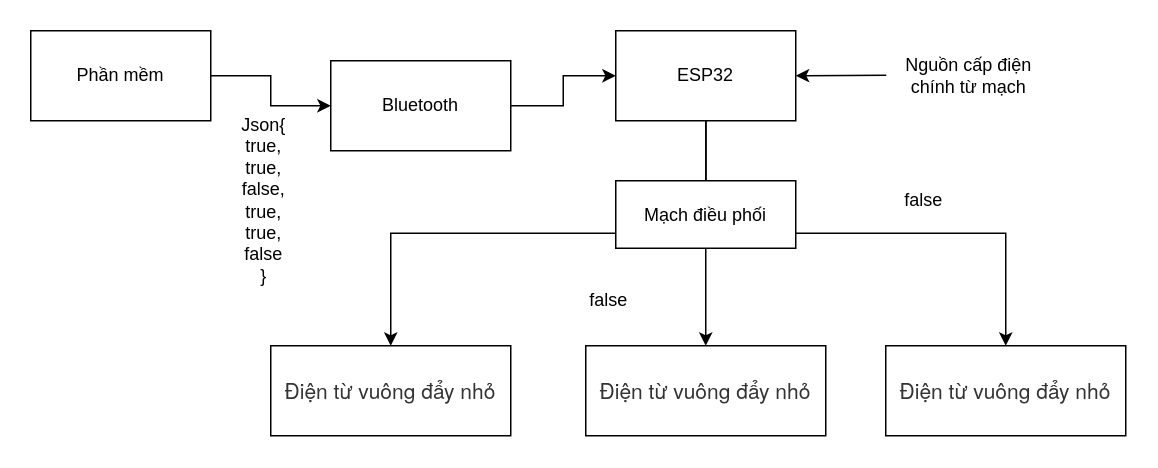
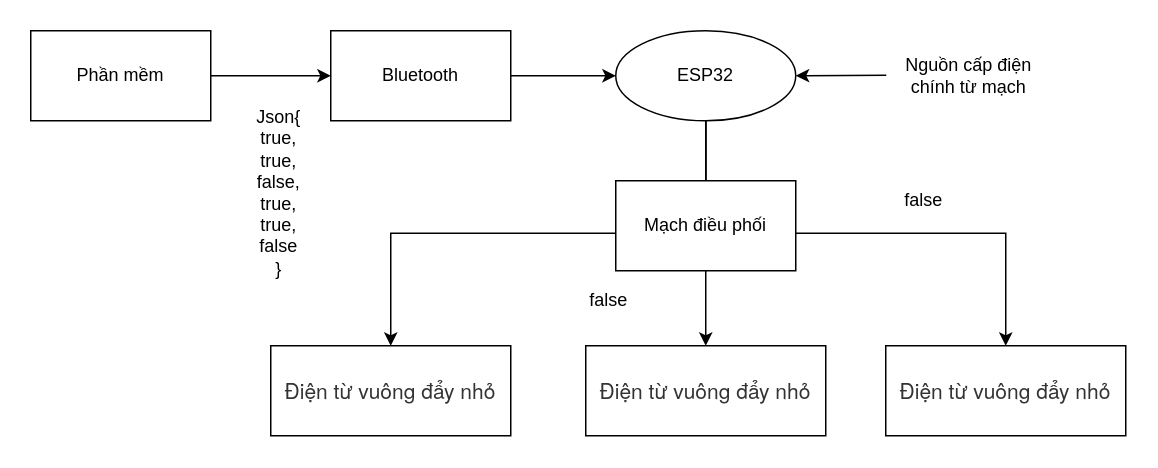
  <mxCell id="0" />
  <mxCell id="1" parent="0" />
  <mxCell id="2" style="edgeStyle=orthogonalEdgeStyle;rounded=0;orthogonalLoop=1;jettySize=auto;html=1;exitX=0.5;exitY=1;exitDx=0;exitDy=0;" parent="1" source="5" target="7" edge="1"><mxGeometry relative="1" as="geometry" /></mxCell>
  <mxCell id="3" style="edgeStyle=orthogonalEdgeStyle;rounded=0;orthogonalLoop=1;jettySize=auto;html=1;exitX=0.5;exitY=1;exitDx=0;exitDy=0;" parent="1" source="5" target="6" edge="1"><mxGeometry relative="1" as="geometry" /></mxCell>
  <mxCell id="4" style="edgeStyle=orthogonalEdgeStyle;rounded=0;orthogonalLoop=1;jettySize=auto;html=1;exitX=0.5;exitY=1;exitDx=0;exitDy=0;" parent="1" source="5" target="8" edge="1"><mxGeometry relative="1" as="geometry" /></mxCell>
- <mxCell id="5" value="ESP32" style="rounded=0;whiteSpace=wrap;html=1;" parent="1" vertex="1"><mxGeometry x="410" y="20" width="120" height="60" as="geometry" /></mxCell>
+ <mxCell id="5" value="ESP32" style="ellipse;whiteSpace=wrap;html=1;" parent="1" vertex="1"><mxGeometry x="410" y="20" width="120" height="60" as="geometry" /></mxCell>
  <mxCell id="6" value="&lt;span style=&quot;color: rgba(0, 0, 0, 0.8); font-family: &amp;quot;Helvetica Neue&amp;quot;, Helvetica, Arial, 文泉驛正黑, &amp;quot;WenQuanYi Zen Hei&amp;quot;, &amp;quot;Hiragino Sans GB&amp;quot;, &amp;quot;儷黑 Pro&amp;quot;, &amp;quot;LiHei Pro&amp;quot;, &amp;quot;Heiti TC&amp;quot;, 微軟正黑體, &amp;quot;Microsoft JhengHei UI&amp;quot;, &amp;quot;Microsoft JhengHei&amp;quot;, SHPBurmese, sans-serif; font-size: 14px; text-align: start; white-space-collapse: preserve; background-color: rgb(255, 255, 255);&quot;&gt;Điện từ vuông đẩy nhỏ&lt;/span&gt;" style="whiteSpace=wrap;html=1;" parent="1" vertex="1"><mxGeometry x="180" y="230" width="160" height="60" as="geometry" /></mxCell>
  <mxCell id="7" value="&lt;span style=&quot;color: rgba(0, 0, 0, 0.8); font-family: &amp;quot;Helvetica Neue&amp;quot;, Helvetica, Arial, 文泉驛正黑, &amp;quot;WenQuanYi Zen Hei&amp;quot;, &amp;quot;Hiragino Sans GB&amp;quot;, &amp;quot;儷黑 Pro&amp;quot;, &amp;quot;LiHei Pro&amp;quot;, &amp;quot;Heiti TC&amp;quot;, 微軟正黑體, &amp;quot;Microsoft JhengHei UI&amp;quot;, &amp;quot;Microsoft JhengHei&amp;quot;, SHPBurmese, sans-serif; font-size: 14px; text-align: start; white-space-collapse: preserve; background-color: rgb(255, 255, 255);&quot;&gt;Điện từ vuông đẩy nhỏ&lt;/span&gt;" style="whiteSpace=wrap;html=1;" parent="1" vertex="1"><mxGeometry x="390" y="230" width="160" height="60" as="geometry" /></mxCell>
  <mxCell id="8" value="&lt;span style=&quot;color: rgba(0, 0, 0, 0.8); font-family: &amp;quot;Helvetica Neue&amp;quot;, Helvetica, Arial, 文泉驛正黑, &amp;quot;WenQuanYi Zen Hei&amp;quot;, &amp;quot;Hiragino Sans GB&amp;quot;, &amp;quot;儷黑 Pro&amp;quot;, &amp;quot;LiHei Pro&amp;quot;, &amp;quot;Heiti TC&amp;quot;, 微軟正黑體, &amp;quot;Microsoft JhengHei UI&amp;quot;, &amp;quot;Microsoft JhengHei&amp;quot;, SHPBurmese, sans-serif; font-size: 14px; text-align: start; white-space-collapse: preserve; background-color: rgb(255, 255, 255);&quot;&gt;Điện từ vuông đẩy nhỏ&lt;/span&gt;" style="whiteSpace=wrap;html=1;" parent="1" vertex="1"><mxGeometry x="590" y="230" width="160" height="60" as="geometry" /></mxCell>
- <mxCell id="9" value="Mạch điều phối" style="rounded=0;whiteSpace=wrap;html=1;" parent="1" vertex="1"><mxGeometry x="410" y="120" width="120" height="45" as="geometry" /></mxCell>
+ <mxCell id="9" value="Mạch điều phối" style="rounded=0;whiteSpace=wrap;html=1;" parent="1" vertex="1"><mxGeometry x="410" y="120" width="120" height="60" as="geometry" /></mxCell>
  <mxCell id="10" value="Nguồn cấp điện &lt;br&gt;chính từ mạch" style="text;html=1;align=center;verticalAlign=middle;resizable=0;points=[];autosize=1;strokeColor=none;fillColor=none;" parent="1" vertex="1"><mxGeometry x="590" y="30" width="110" height="40" as="geometry" /></mxCell>
  <mxCell id="11" value="" style="endArrow=classic;html=1;rounded=0;entryX=1;entryY=0.5;entryDx=0;entryDy=0;exitX=0.003;exitY=0.491;exitDx=0;exitDy=0;exitPerimeter=0;" parent="1" source="10" target="5" edge="1"><mxGeometry width="50" height="50" relative="1" as="geometry"><mxPoint x="580" y="180" as="sourcePoint" /><mxPoint x="630" y="130" as="targetPoint" /></mxGeometry></mxCell>
  <mxCell id="12" style="edgeStyle=orthogonalEdgeStyle;rounded=0;orthogonalLoop=1;jettySize=auto;html=1;exitX=1;exitY=0.5;exitDx=0;exitDy=0;" parent="1" source="13" target="5" edge="1"><mxGeometry relative="1" as="geometry" /></mxCell>
- <mxCell id="13" value="Bluetooth" style="rounded=0;whiteSpace=wrap;html=1;" parent="1" vertex="1"><mxGeometry x="220" y="40" width="120" height="60" as="geometry" /></mxCell>
- <mxCell id="14" value="Json{&lt;br&gt;true,&lt;div&gt;true,&lt;/div&gt;&lt;div&gt;false,&lt;/div&gt;&lt;div&gt;true,&lt;/div&gt;&lt;div&gt;true,&lt;/div&gt;&lt;div&gt;false&lt;br&gt;}&lt;/div&gt;" style="text;html=1;align=center;verticalAlign=middle;resizable=0;points=[];autosize=1;strokeColor=none;fillColor=none;" parent="1" vertex="1"><mxGeometry x="150" y="68" width="50" height="130" as="geometry" /></mxCell>
+ <mxCell id="13" value="Bluetooth" style="rounded=0;whiteSpace=wrap;html=1;" parent="1" vertex="1"><mxGeometry x="220" y="20" width="120" height="60" as="geometry" /></mxCell>
+ <mxCell id="14" value="Json{&lt;br&gt;true,&lt;div&gt;true,&lt;/div&gt;&lt;div&gt;false,&lt;/div&gt;&lt;div&gt;true,&lt;/div&gt;&lt;div&gt;true,&lt;/div&gt;&lt;div&gt;false&lt;br&gt;}&lt;/div&gt;" style="text;html=1;align=center;verticalAlign=middle;resizable=0;points=[];autosize=1;strokeColor=none;fillColor=none;" parent="1" vertex="1"><mxGeometry x="160" y="63" width="50" height="130" as="geometry" /></mxCell>
  <mxCell id="15" style="edgeStyle=orthogonalEdgeStyle;rounded=0;orthogonalLoop=1;jettySize=auto;html=1;exitX=1;exitY=0.5;exitDx=0;exitDy=0;entryX=0;entryY=0.5;entryDx=0;entryDy=0;" parent="1" source="16" target="13" edge="1"><mxGeometry relative="1" as="geometry" /></mxCell>
  <mxCell id="16" value="Phần mềm" style="rounded=0;whiteSpace=wrap;html=1;" parent="1" vertex="1"><mxGeometry x="20" y="20" width="120" height="60" as="geometry" /></mxCell>
  <mxCell id="17" value="false" style="text;html=1;align=center;verticalAlign=middle;resizable=0;points=[];autosize=1;strokeColor=none;fillColor=none;" parent="1" vertex="1"><mxGeometry x="380" y="185" width="50" height="30" as="geometry" /></mxCell>
  <mxCell id="18" value="false" style="text;html=1;align=center;verticalAlign=middle;resizable=0;points=[];autosize=1;strokeColor=none;fillColor=none;" parent="1" vertex="1"><mxGeometry x="590" y="118" width="50" height="30" as="geometry" /></mxCell>
